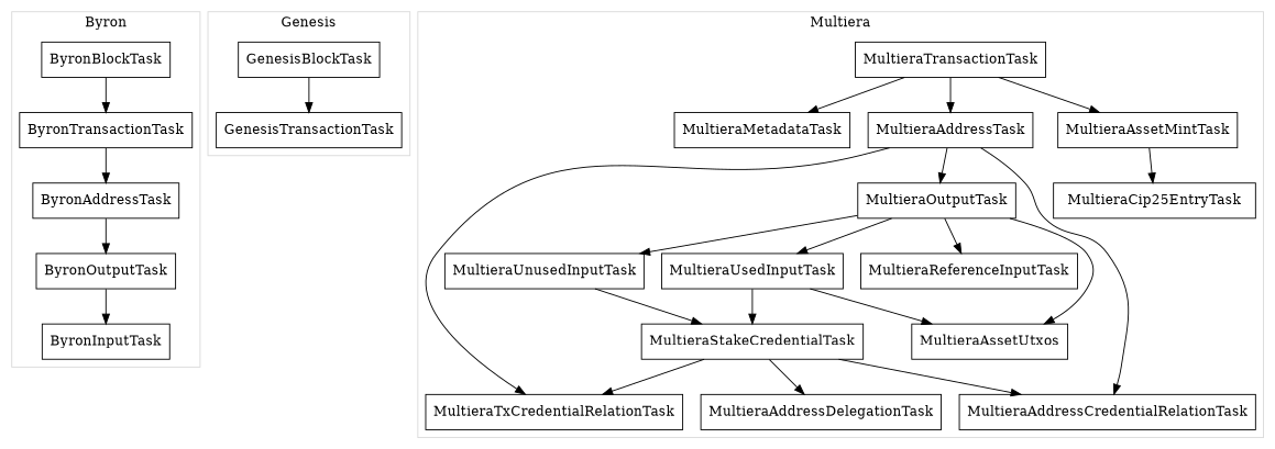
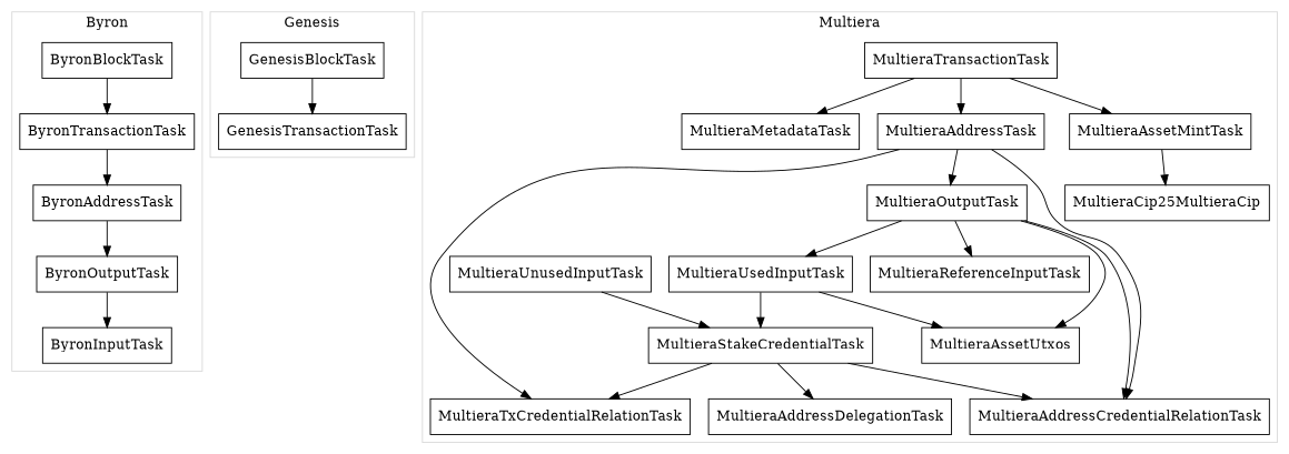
  digraph {
    node [shape=box]
    n1 [label=ByronBlockTask]
    n2 [label=ByronTransactionTask]
    n3 [label=ByronAddressTask]
    n4 [label=ByronOutputTask]
    n5 [label=ByronInputTask]
    n6 [label=GenesisBlockTask]
    n7 [label=GenesisTransactionTask]
    n8 [label=MultieraTransactionTask]
    n9 [label=MultieraMetadataTask]
    n10 [label=MultieraAddressTask]
    n11 [label=MultieraOutputTask]
    n12 [label=MultieraReferenceInputTask]
    n13 [label=MultieraUsedInputTask]
    n14 [label=MultieraUnusedInputTask]
    n15 [label=MultieraStakeCredentialTask]
    n16 [label=MultieraAddressCredentialRelationTask]
    n17 [label=MultieraTxCredentialRelationTask]
    n18 [label=MultieraAssetMintTask]
-   n19 [label=MultieraCip25EntryTask]
+   n19 [label=MultieraCip25MultieraCip]
    n20 [label=MultieraAddressDelegationTask]
    n21 [label=MultieraAssetUtxos]
    subgraph cluster_1 {
      color=grey85
      label=Byron
      n1
      n2
      n3
      n4
      n5
    }
    subgraph cluster_2 {
      color=grey85
      label=Genesis
      n6
      n7
    }
    subgraph cluster_3 {
      color=grey85
      label=Multiera
      n8
      n9
      n10
      n11
      n12
      n13
      n14
      n15
      n16
      n17
      n18
      n19
      n20
      n21
    }
    n1 -> n2
    n2 -> n3
    n3 -> n4
    n4 -> n5
    n6 -> n7
    n8 -> n9
    n8 -> n10
    n8 -> n18
    n10 -> n11
    n10 -> n16
    n10 -> n17
    n11 -> n12
    n11 -> n13
-   n11 -> n14
+   n11 -> n16
    n11 -> n21
    n13 -> n15
    n13 -> n21
    n14 -> n15
    n15 -> n16
    n15 -> n17
    n15 -> n20
    n18 -> n19
  }
